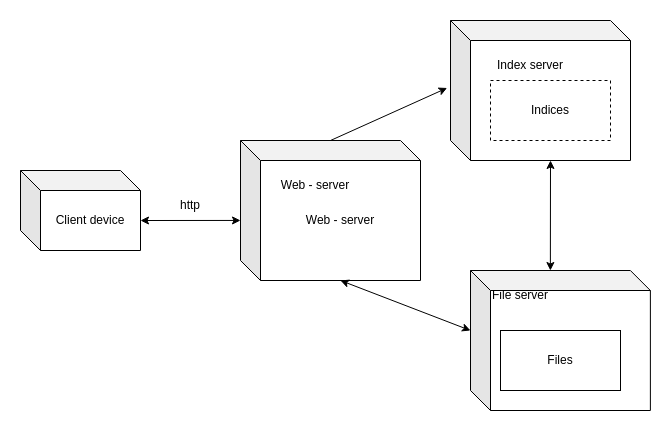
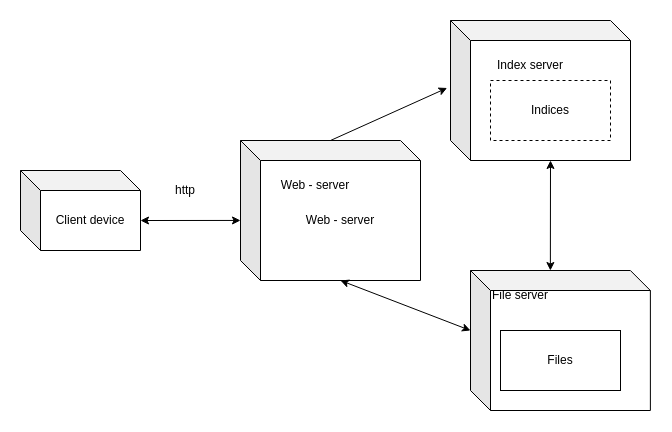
  <mxCell id="0" />
  <mxCell id="1" parent="0" />
  <mxCell id="2" value="Client device" style="shape=cube;whiteSpace=wrap;html=1;boundedLbl=1;backgroundOutline=1;darkOpacity=0.05;darkOpacity2=0.1;" vertex="1" parent="1"><mxGeometry x="20" y="170" width="120" height="80" as="geometry" /></mxCell>
  <mxCell id="3" value="Web - server" style="shape=cube;whiteSpace=wrap;html=1;boundedLbl=1;backgroundOutline=1;darkOpacity=0.05;darkOpacity2=0.1;" vertex="1" parent="1"><mxGeometry x="240" y="140" width="180" height="140" as="geometry" /></mxCell>
  <mxCell id="4" value="File server&amp;nbsp;" style="shape=cube;whiteSpace=wrap;html=1;boundedLbl=1;backgroundOutline=1;darkOpacity=0.05;darkOpacity2=0.1;" vertex="1" parent="1"><mxGeometry x="470" y="270" width="179.88" height="140" as="geometry" /></mxCell>
  <mxCell id="5" value="Index server" style="shape=cube;whiteSpace=wrap;html=1;boundedLbl=1;backgroundOutline=1;darkOpacity=0.05;darkOpacity2=0.1;" vertex="1" parent="1"><mxGeometry x="450" y="20" width="180" height="140" as="geometry" /></mxCell>
  <mxCell id="6" value="Web - server" style="text;html=1;align=center;verticalAlign=middle;whiteSpace=wrap;rounded=0;" vertex="1" parent="1"><mxGeometry x="270" y="170" width="90" height="30" as="geometry" /></mxCell>
  <mxCell id="7" value="Indices" style="rounded=0;whiteSpace=wrap;html=1;dashed=1;" vertex="1" parent="1"><mxGeometry x="490" y="80" width="120" height="60" as="geometry" /></mxCell>
  <mxCell id="8" value="Index server" style="text;html=1;align=center;verticalAlign=middle;whiteSpace=wrap;rounded=0;" vertex="1" parent="1"><mxGeometry x="480" y="50" width="100" height="30" as="geometry" /></mxCell>
  <mxCell id="9" value="Files" style="rounded=0;whiteSpace=wrap;html=1;" vertex="1" parent="1"><mxGeometry x="500" y="330" width="120" height="60" as="geometry" /></mxCell>
  <mxCell id="10" value="File server" style="text;html=1;align=center;verticalAlign=middle;whiteSpace=wrap;rounded=0;" vertex="1" parent="1"><mxGeometry x="470" y="280" width="100" height="30" as="geometry" /></mxCell>
  <mxCell id="11" value="" style="endArrow=classic;startArrow=classic;html=1;rounded=0;exitX=0;exitY=0;exitDx=120;exitDy=50;exitPerimeter=0;entryX=0;entryY=0.571;entryDx=0;entryDy=0;entryPerimeter=0;" edge="1" parent="1" source="2" target="3"><mxGeometry width="50" height="50" relative="1" as="geometry"><mxPoint x="160" y="280" as="sourcePoint" /><mxPoint x="210" y="230" as="targetPoint" /></mxGeometry></mxCell>
  <mxCell id="12" value="" style="endArrow=classic;html=1;rounded=0;entryX=-0.019;entryY=0.482;entryDx=0;entryDy=0;entryPerimeter=0;" edge="1" parent="1" target="5"><mxGeometry width="50" height="50" relative="1" as="geometry"><mxPoint x="330" y="140" as="sourcePoint" /><mxPoint x="380" y="90" as="targetPoint" /></mxGeometry></mxCell>
  <mxCell id="13" value="" style="endArrow=classic;startArrow=classic;html=1;rounded=0;entryX=0;entryY=0;entryDx=100;entryDy=140;entryPerimeter=0;exitX=0;exitY=0;exitDx=0;exitDy=60;exitPerimeter=0;" edge="1" parent="1" source="4" target="3"><mxGeometry width="50" height="50" relative="1" as="geometry"><mxPoint x="320" y="360" as="sourcePoint" /><mxPoint x="370" y="310" as="targetPoint" /></mxGeometry></mxCell>
  <mxCell id="14" value="" style="endArrow=classic;startArrow=classic;html=1;rounded=0;entryX=0;entryY=0;entryDx=100;entryDy=140;entryPerimeter=0;exitX=0;exitY=0;exitDx=79.875;exitDy=0;exitPerimeter=0;" edge="1" parent="1" source="4" target="5"><mxGeometry width="50" height="50" relative="1" as="geometry"><mxPoint x="540" y="240" as="sourcePoint" /><mxPoint x="590" y="190" as="targetPoint" /></mxGeometry></mxCell>
- <mxCell id="15" value="http" style="text;html=1;align=center;verticalAlign=middle;whiteSpace=wrap;rounded=0;" vertex="1" parent="1"><mxGeometry x="160" y="190" width="60" height="30" as="geometry" /></mxCell>
+ <mxCell id="15" value="http" style="text;html=1;align=center;verticalAlign=middle;whiteSpace=wrap;rounded=0;" vertex="1" parent="1"><mxGeometry x="155" y="175" width="60" height="30" as="geometry" /></mxCell>
